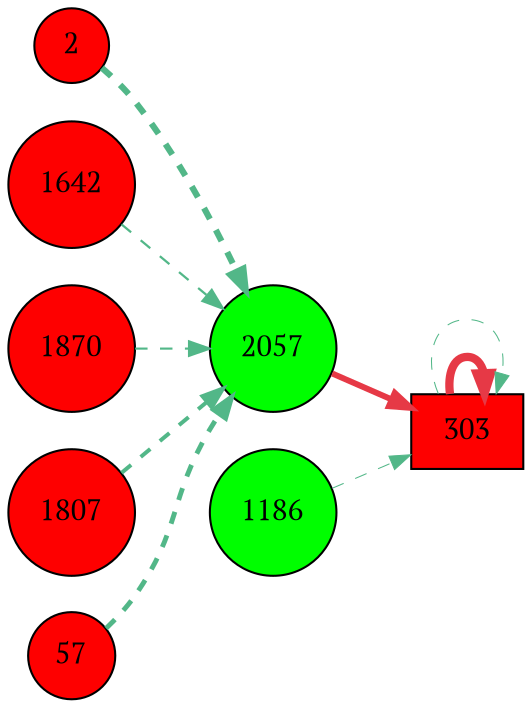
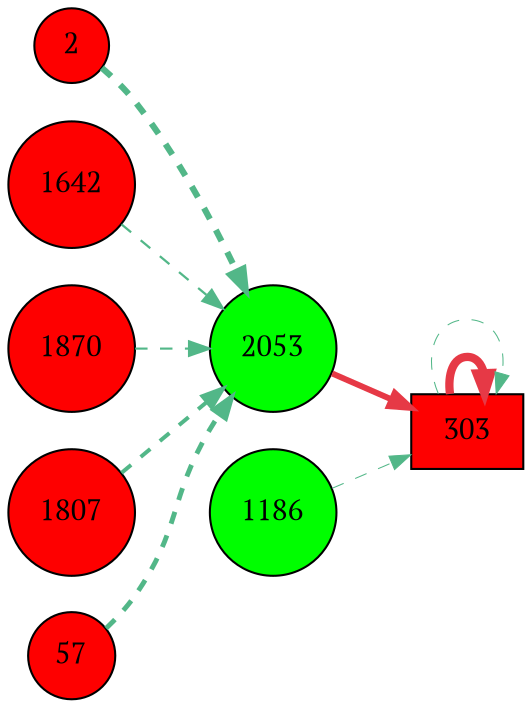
  digraph {
    rankdir=LR
    fontname="PT Serif"
    node [fillcolor="#fe0000" shape=circle style=filled fontname="PT Serif"]
    edge [color="#52b788" penwidth=0.50 style=dashed fontname="PT Serif"]
    n1 [label=2]
-   n2 [fillcolor="#00fe00" label=2057]
+   n2 [fillcolor="#00fe00" label=2053]
    n3 [fillcolor="#00fe00" label=1186]
    n4 [label=303 shape=box]
    n5 [label=1642]
    n6 [label=1870]
    n7 [label=1807]
    n8 [label=57]
    n1 -> n2 [penwidth=3.00]
    n2 -> n4 [color="#e63946" penwidth=2.87 style=""]
    n3 -> n4
    n4 -> n4 [color="#e63946" penwidth=4.00 style=""]
    n4 -> n4
    n5 -> n2 [penwidth=1.08]
    n6 -> n2 [penwidth=1.03]
    n7 -> n2 [penwidth=1.93]
    n8 -> n2 [penwidth=2.36]
  }
